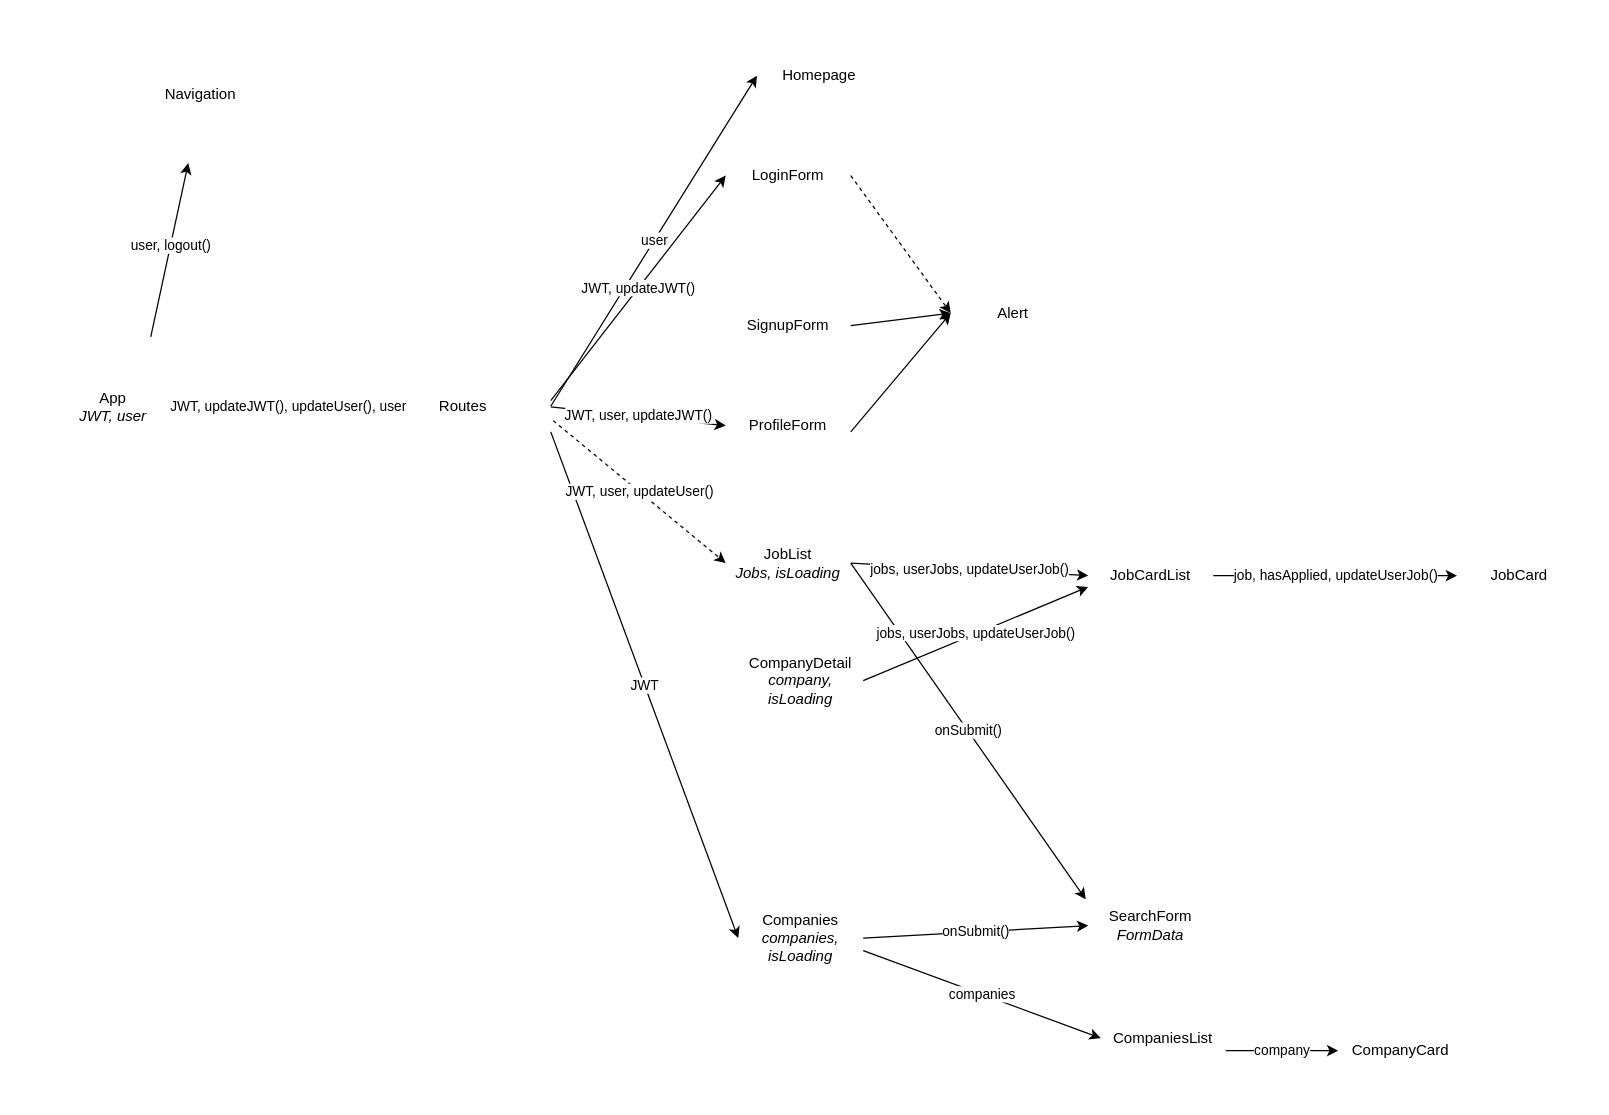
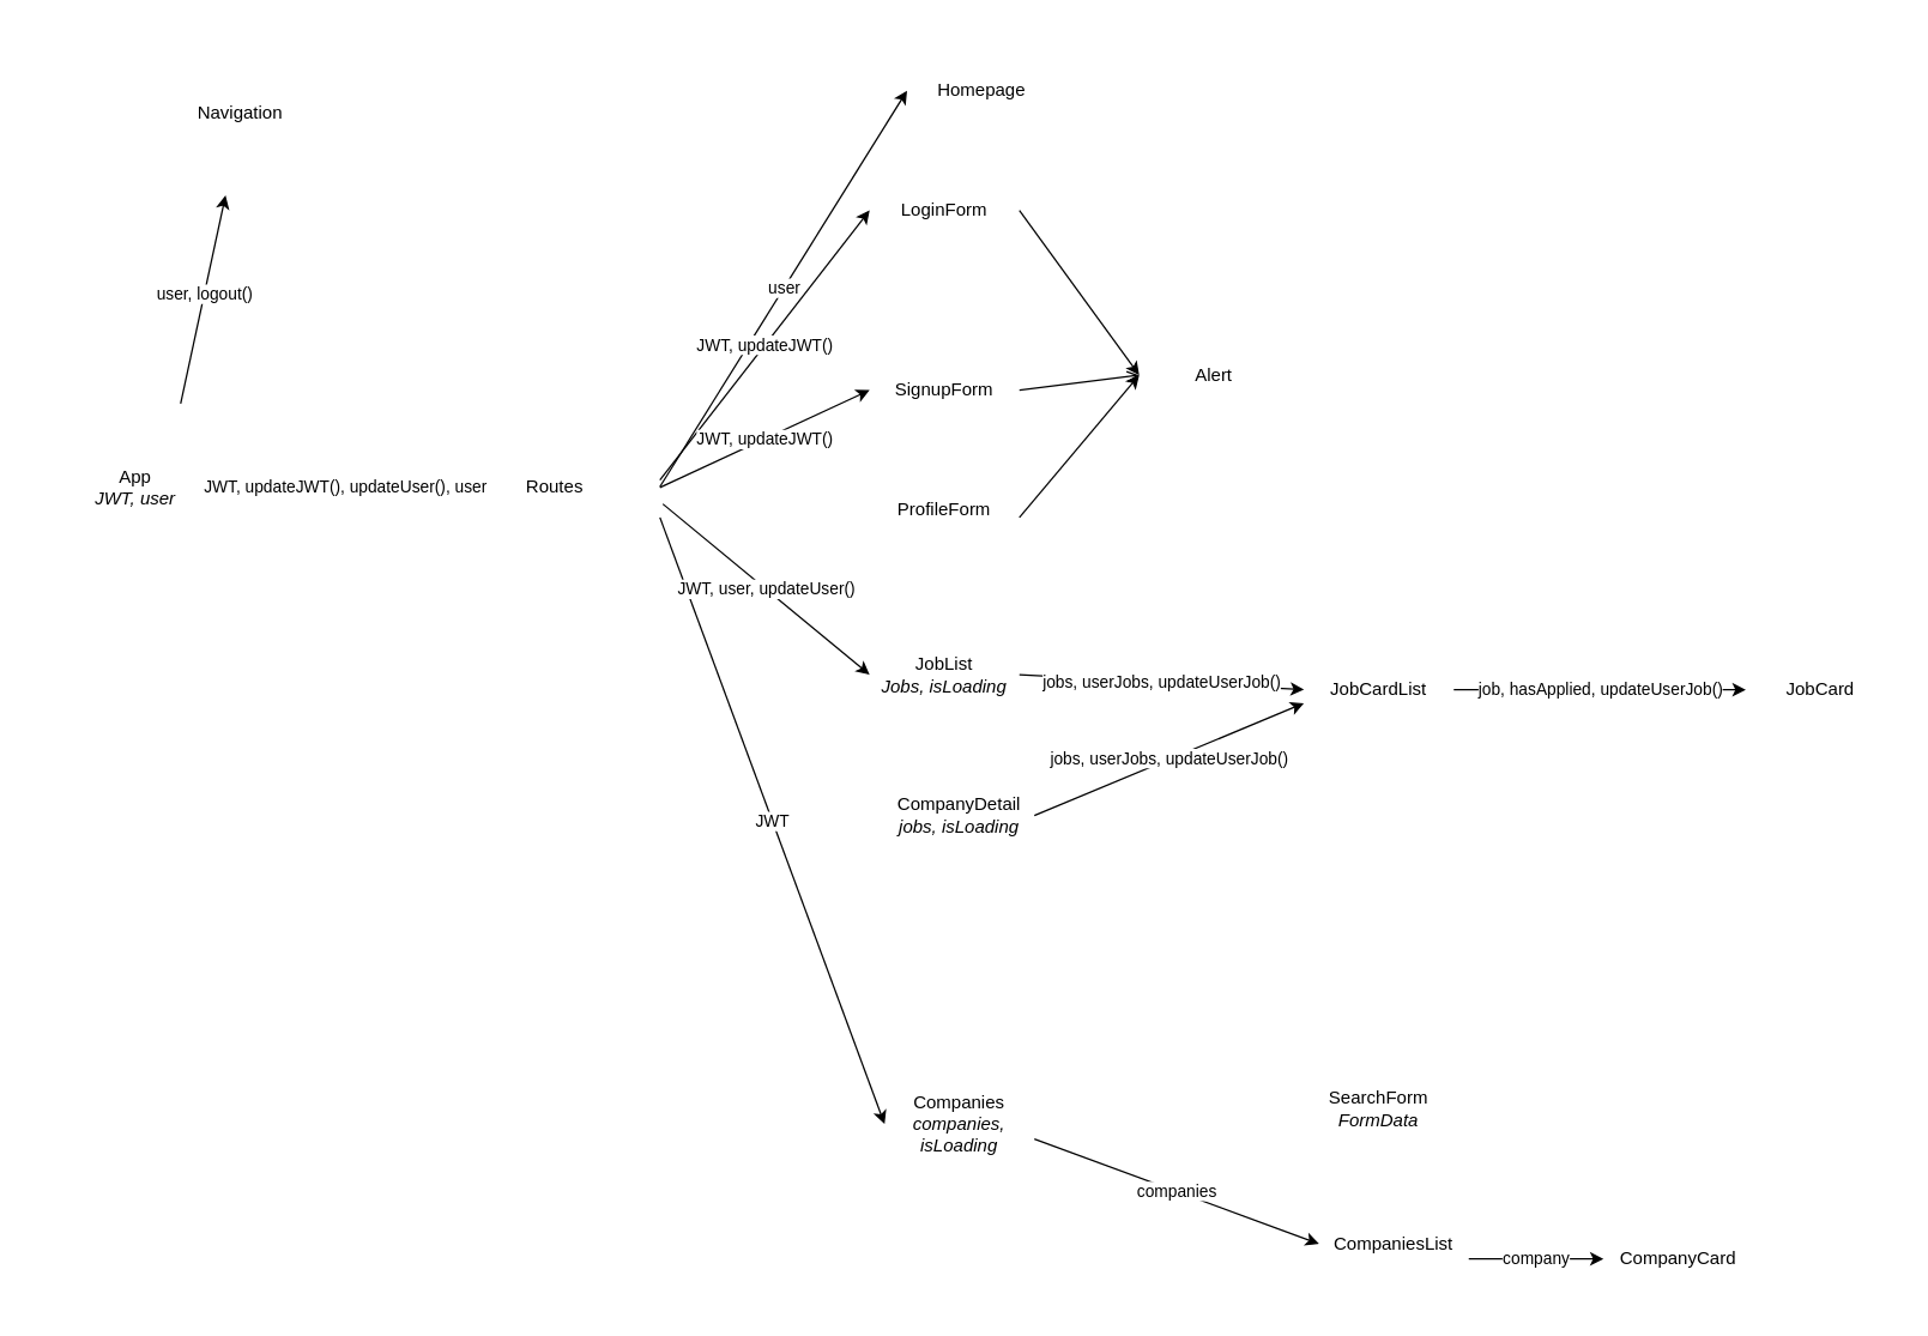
  <mxCell id="0" />
  <mxCell id="1" parent="0" />
  <mxCell id="2" value="App&lt;br&gt;&lt;i&gt;JWT, user&lt;/i&gt;" style="text;html=1;strokeColor=1;fillColor=none;align=center;verticalAlign=middle;whiteSpace=wrap;rounded=0;shadow=1;" parent="1" vertex="1"><mxGeometry y="270" width="140" height="110" as="geometry" x="20" /></mxCell>
  <mxCell id="3" value="JWT, updateJWT(), updateUser(), user" style="endArrow=classic;html=1;exitX=1;exitY=0.5;exitDx=0;exitDy=0;" parent="1" source="2" edge="1"><mxGeometry relative="1" as="geometry"><mxPoint x="200" y="324.5" as="sourcePoint" /><mxPoint x="300" y="324.5" as="targetPoint" /><Array as="points" /></mxGeometry></mxCell>
  <mxCell id="4" value="Routes" style="text;html=1;strokeColor=1;fillColor=none;align=center;verticalAlign=middle;whiteSpace=wrap;rounded=0;shadow=1;" parent="1" vertex="1"><mxGeometry x="300" y="270" width="140" height="110" as="geometry" /></mxCell>
  <mxCell id="5" value="user" style="endArrow=classic;html=1;entryX=0;entryY=0.5;entryDx=0;entryDy=0;" parent="1" target="8" edge="1"><mxGeometry relative="1" as="geometry"><mxPoint x="440" y="324.5" as="sourcePoint" /><mxPoint x="540" y="324.5" as="targetPoint" /><Array as="points" /></mxGeometry></mxCell>
  <mxCell id="6" value="user, logout()" style="endArrow=classic;html=1;" parent="1" edge="1"><mxGeometry x="0.06" relative="1" as="geometry"><mxPoint x="120" y="269" as="sourcePoint" /><mxPoint x="150" y="130" as="targetPoint" /><Array as="points" /><mxPoint as="offset" /></mxGeometry></mxCell>
  <mxCell id="7" value="Navigation" style="text;html=1;strokeColor=1;fillColor=none;align=center;verticalAlign=middle;whiteSpace=wrap;rounded=0;shadow=1;" parent="1" vertex="1"><mxGeometry x="90" y="20" width="140" height="110" as="geometry" /></mxCell>
  <mxCell id="8" value="Homepage" style="text;html=1;strokeColor=1;fillColor=none;align=center;verticalAlign=middle;whiteSpace=wrap;rounded=0;shadow=1;" parent="1" vertex="1"><mxGeometry x="605" y="30" width="100" height="60" as="geometry" /></mxCell>
  <mxCell id="9" value="JWT, updateJWT()" style="endArrow=classic;html=1;entryX=0;entryY=0.5;entryDx=0;entryDy=0;" parent="1" target="10" edge="1"><mxGeometry relative="1" as="geometry"><mxPoint x="440" y="320" as="sourcePoint" /><mxPoint x="570" y="250" as="targetPoint" /><Array as="points" /></mxGeometry></mxCell>
  <mxCell id="10" value="LoginForm" style="text;html=1;strokeColor=1;fillColor=none;align=center;verticalAlign=middle;whiteSpace=wrap;rounded=0;shadow=1;" parent="1" vertex="1"><mxGeometry x="580" y="110" width="100" height="60" as="geometry" /></mxCell>
+ <mxCell id="11" value="JWT, updateJWT()" style="endArrow=classic;html=1;entryX=0;entryY=0.5;entryDx=0;entryDy=0;exitX=1;exitY=0.5;exitDx=0;exitDy=0;" parent="1" source="4" target="12" edge="1"><mxGeometry relative="1" as="geometry"><mxPoint x="440" y="320" as="sourcePoint" /><mxPoint x="580" y="340" as="targetPoint" /><Array as="points" /></mxGeometry></mxCell>
  <mxCell id="12" value="SignupForm" style="text;html=1;strokeColor=1;fillColor=none;align=center;verticalAlign=middle;whiteSpace=wrap;rounded=0;shadow=1;" parent="1" vertex="1"><mxGeometry x="580" y="230" width="100" height="60" as="geometry" /></mxCell>
  <mxCell id="13" value="JWT" style="endArrow=classic;html=1;entryX=0;entryY=0.5;entryDx=0;entryDy=0;exitX=1;exitY=0.5;exitDx=0;exitDy=0;" parent="1" target="14" edge="1"><mxGeometry relative="1" as="geometry"><mxPoint x="440" y="345" as="sourcePoint" /><mxPoint x="580" y="460" as="targetPoint" /><Array as="points" /></mxGeometry></mxCell>
  <mxCell id="14" value="Companies&lt;br&gt;&lt;i&gt;companies, isLoading&lt;/i&gt;" style="text;html=1;strokeColor=1;fillColor=none;align=center;verticalAlign=middle;whiteSpace=wrap;rounded=0;shadow=1;" parent="1" vertex="1"><mxGeometry x="590" y="720" width="100" height="60" as="geometry" /></mxCell>
- <mxCell id="15" value="onSubmit()" style="endArrow=classic;html=1;exitX=1;exitY=0.5;exitDx=0;exitDy=0;entryX=0;entryY=0.5;entryDx=0;entryDy=0;" parent="1" source="14" target="16" edge="1"><mxGeometry relative="1" as="geometry"><mxPoint x="720" y="845" as="sourcePoint" /><mxPoint x="870" y="690" as="targetPoint" /><Array as="points" /></mxGeometry></mxCell>
  <mxCell id="16" value="SearchForm&lt;br&gt;&lt;i&gt;FormData&lt;/i&gt;" style="text;html=1;strokeColor=1;fillColor=none;align=center;verticalAlign=middle;whiteSpace=wrap;rounded=0;shadow=1;" parent="1" vertex="1"><mxGeometry x="870" y="710" width="100" height="60" as="geometry" /></mxCell>
  <mxCell id="17" value="companies" style="endArrow=classic;html=1;exitX=1;exitY=0.5;exitDx=0;exitDy=0;" parent="1" edge="1"><mxGeometry relative="1" as="geometry"><mxPoint x="690" y="760" as="sourcePoint" /><mxPoint x="880" y="830" as="targetPoint" /><Array as="points" /></mxGeometry></mxCell>
  <mxCell id="18" value="CompaniesList" style="text;html=1;strokeColor=1;fillColor=none;align=center;verticalAlign=middle;whiteSpace=wrap;rounded=0;shadow=1;" parent="1" vertex="1"><mxGeometry x="880" y="800" width="100" height="60" as="geometry" /></mxCell>
  <mxCell id="19" value="company" style="endArrow=classic;html=1;exitX=1;exitY=0.5;exitDx=0;exitDy=0;" parent="1" edge="1"><mxGeometry relative="1" as="geometry"><mxPoint x="980" y="840" as="sourcePoint" /><mxPoint x="1070" y="840" as="targetPoint" /><Array as="points" /></mxGeometry></mxCell>
  <mxCell id="20" value="CompanyCard" style="text;html=1;strokeColor=1;fillColor=none;align=center;verticalAlign=middle;whiteSpace=wrap;rounded=0;shadow=1;" parent="1" vertex="1"><mxGeometry x="1070" y="810" width="100" height="60" as="geometry" /></mxCell>
- <mxCell id="21" value="JWT, user, updateJWT()" style="endArrow=classic;html=1;entryX=0;entryY=0.5;entryDx=0;entryDy=0;exitX=1;exitY=0.5;exitDx=0;exitDy=0;" parent="1" source="4" target="22" edge="1"><mxGeometry relative="1" as="geometry"><mxPoint x="450" y="410" as="sourcePoint" /><mxPoint x="590" y="430" as="targetPoint" /><Array as="points" /></mxGeometry></mxCell>
  <mxCell id="22" value="ProfileForm" style="text;html=1;strokeColor=1;fillColor=none;align=center;verticalAlign=middle;whiteSpace=wrap;rounded=0;shadow=1;" parent="1" vertex="1"><mxGeometry x="580" y="310" width="100" height="60" as="geometry" /></mxCell>
  <mxCell id="23" value="JobList&lt;br&gt;&lt;i&gt;Jobs, isLoading&lt;/i&gt;" style="text;html=1;strokeColor=1;fillColor=none;align=center;verticalAlign=middle;whiteSpace=wrap;rounded=0;shadow=1;" parent="1" vertex="1"><mxGeometry x="580" y="420" width="100" height="60" as="geometry" /></mxCell>
- <mxCell id="24" value="onSubmit()" style="endArrow=classic;html=1;exitX=1;exitY=0.5;exitDx=0;exitDy=0;entryX=-0.02;entryY=0.15;entryDx=0;entryDy=0;entryPerimeter=0;" parent="1" source="23" target="16" edge="1"><mxGeometry relative="1" as="geometry"><mxPoint x="710" y="545" as="sourcePoint" /><mxPoint x="860" y="440" as="targetPoint" /><Array as="points" /></mxGeometry></mxCell>
  <mxCell id="25" value="jobs, userJobs, updateUserJob()" style="endArrow=classic;html=1;entryX=0;entryY=0.5;entryDx=0;entryDy=0;" parent="1" target="26" edge="1"><mxGeometry relative="1" as="geometry"><mxPoint x="680" y="450" as="sourcePoint" /><mxPoint x="850" y="410" as="targetPoint" /><Array as="points" /></mxGeometry></mxCell>
  <mxCell id="26" value="JobCardList" style="text;html=1;strokeColor=1;fillColor=none;align=center;verticalAlign=middle;whiteSpace=wrap;rounded=0;shadow=1;" parent="1" vertex="1"><mxGeometry x="870" y="430" width="100" height="60" as="geometry" /></mxCell>
  <mxCell id="27" value="job, hasApplied, updateUserJob()" style="endArrow=classic;html=1;exitX=1;exitY=0.5;exitDx=0;exitDy=0;entryX=0;entryY=0.5;entryDx=0;entryDy=0;" parent="1" target="28" edge="1"><mxGeometry relative="1" as="geometry"><mxPoint x="970" y="460" as="sourcePoint" /><mxPoint x="1060" y="460" as="targetPoint" /><Array as="points" /></mxGeometry></mxCell>
  <mxCell id="28" value="JobCard" style="text;html=1;strokeColor=1;fillColor=none;align=center;verticalAlign=middle;whiteSpace=wrap;rounded=0;shadow=1;" parent="1" vertex="1"><mxGeometry x="1165" y="430" width="100" height="60" as="geometry" /></mxCell>
- <mxCell id="29" value="JWT, user, updateUser()" style="endArrow=classic;html=1;entryX=0;entryY=0.5;entryDx=0;entryDy=0;exitX=1.014;exitY=0.6;exitDx=0;exitDy=0;exitPerimeter=0;dashed=1;" parent="1" source="4" target="23" edge="1"><mxGeometry relative="1" as="geometry"><mxPoint x="450" y="355" as="sourcePoint" /><mxPoint x="590" y="640" as="targetPoint" /><Array as="points" /></mxGeometry></mxCell>
- <mxCell id="30" value="CompanyDetail&lt;br&gt;&lt;i&gt;company, isLoading&lt;/i&gt;" style="text;html=1;strokeColor=1;fillColor=none;align=center;verticalAlign=middle;whiteSpace=wrap;rounded=0;shadow=1;" parent="1" vertex="1"><mxGeometry x="590" y="514" width="100" height="60" as="geometry" /></mxCell>
+ <mxCell id="29" value="JWT, user, updateUser()" style="endArrow=classic;html=1;entryX=0;entryY=0.5;entryDx=0;entryDy=0;exitX=1.014;exitY=0.6;exitDx=0;exitDy=0;exitPerimeter=0;" parent="1" source="4" target="23" edge="1"><mxGeometry relative="1" as="geometry"><mxPoint x="450" y="355" as="sourcePoint" /><mxPoint x="590" y="640" as="targetPoint" /><Array as="points" /></mxGeometry></mxCell>
+ <mxCell id="30" value="CompanyDetail&lt;br&gt;&lt;i&gt;jobs, isLoading&lt;/i&gt;" style="text;html=1;strokeColor=1;fillColor=none;align=center;verticalAlign=middle;whiteSpace=wrap;rounded=0;shadow=1;" parent="1" vertex="1"><mxGeometry x="590" y="514" width="100" height="60" as="geometry" /></mxCell>
  <mxCell id="31" value="jobs, userJobs, updateUserJob()" style="endArrow=classic;html=1;entryX=0;entryY=0.65;entryDx=0;entryDy=0;entryPerimeter=0;" parent="1" target="26" edge="1"><mxGeometry relative="1" as="geometry"><mxPoint x="690" y="544" as="sourcePoint" /><mxPoint x="880" y="554" as="targetPoint" /><Array as="points" /></mxGeometry></mxCell>
  <mxCell id="32" value="" style="endArrow=classic;html=1;entryX=0;entryY=0.5;entryDx=0;entryDy=0;fontStyle=1" parent="1" target="33" edge="1"><mxGeometry relative="1" as="geometry"><mxPoint x="680" y="345" as="sourcePoint" /><mxPoint x="850" y="305" as="targetPoint" /><Array as="points" /></mxGeometry></mxCell>
  <mxCell id="33" value="Alert" style="text;html=1;strokeColor=1;fillColor=none;align=center;verticalAlign=middle;whiteSpace=wrap;rounded=0;shadow=1;" parent="1" vertex="1"><mxGeometry x="760" y="220" width="100" height="60" as="geometry" /></mxCell>
- <mxCell id="34" value="" style="endArrow=classic;html=1;entryX=0;entryY=0.5;entryDx=0;entryDy=0;fontStyle=1;exitX=1;exitY=0.5;exitDx=0;exitDy=0;" parent="1" source="12" target="33" edge="1"><mxGeometry relative="1" as="geometry"><mxPoint x="690" y="355" as="sourcePoint" /><mxPoint x="780" y="260" as="targetPoint" /><Array as="points" /></mxGeometry></mxCell>
- <mxCell id="35" value="" style="endArrow=classic;html=1;entryX=0;entryY=0.5;entryDx=0;entryDy=0;fontStyle=1;exitX=1;exitY=0.5;exitDx=0;exitDy=0;dashed=1;" parent="1" source="10" target="33" edge="1"><mxGeometry relative="1" as="geometry"><mxPoint x="700" y="365" as="sourcePoint" /><mxPoint x="790" y="270" as="targetPoint" /><Array as="points" /></mxGeometry></mxCell>
+ <mxCell id="34" value="" style="endArrow=open;html=1;entryX=0;entryY=0.5;entryDx=0;entryDy=0;fontStyle=1;exitX=1;exitY=0.5;exitDx=0;exitDy=0;" parent="1" source="12" target="33" edge="1"><mxGeometry relative="1" as="geometry"><mxPoint x="690" y="355" as="sourcePoint" /><mxPoint x="780" y="260" as="targetPoint" /><Array as="points" /></mxGeometry></mxCell>
+ <mxCell id="35" value="" style="endArrow=classic;html=1;entryX=0;entryY=0.5;entryDx=0;entryDy=0;fontStyle=1;exitX=1;exitY=0.5;exitDx=0;exitDy=0;" parent="1" source="10" target="33" edge="1"><mxGeometry relative="1" as="geometry"><mxPoint x="700" y="365" as="sourcePoint" /><mxPoint x="790" y="270" as="targetPoint" /><Array as="points" /></mxGeometry></mxCell>
